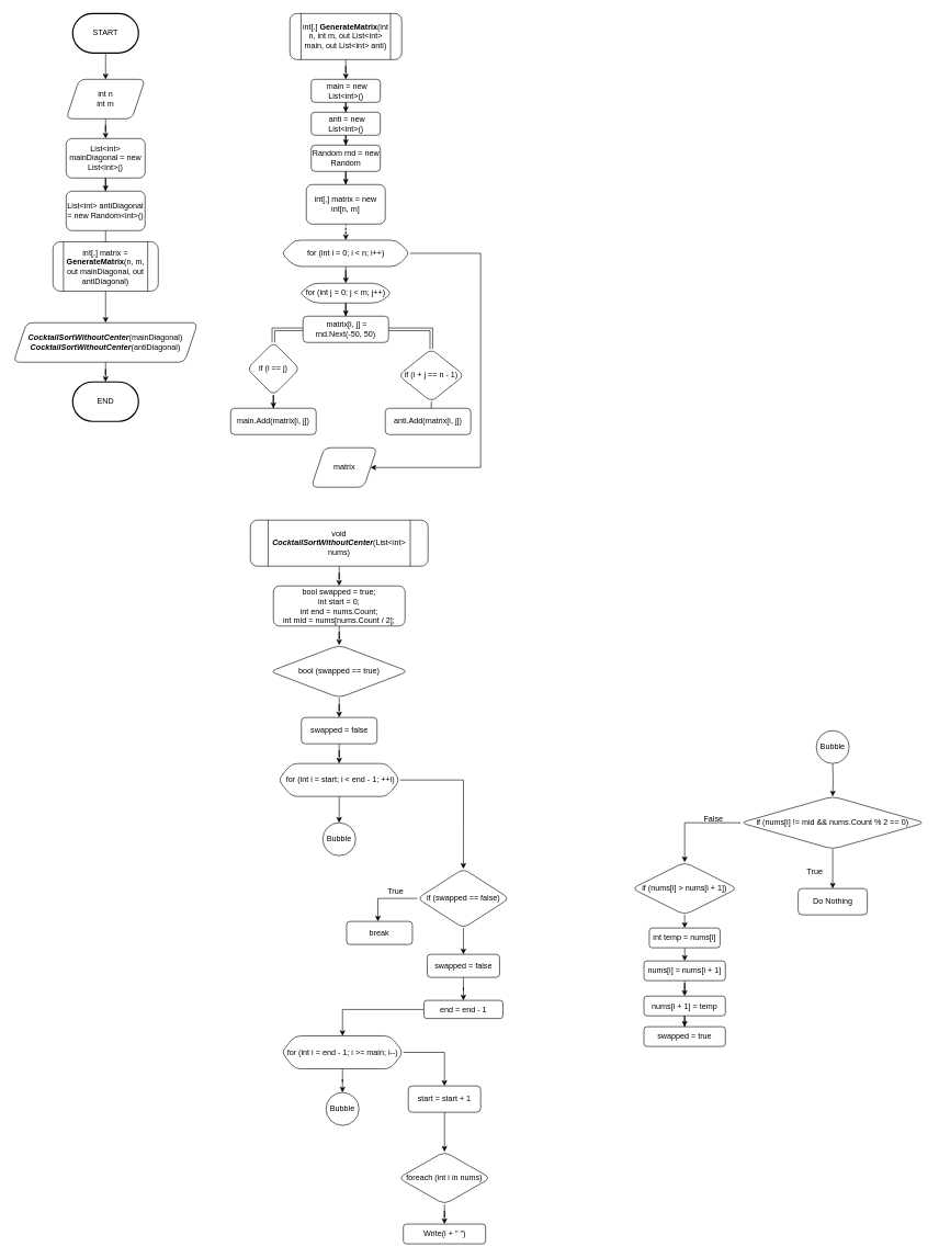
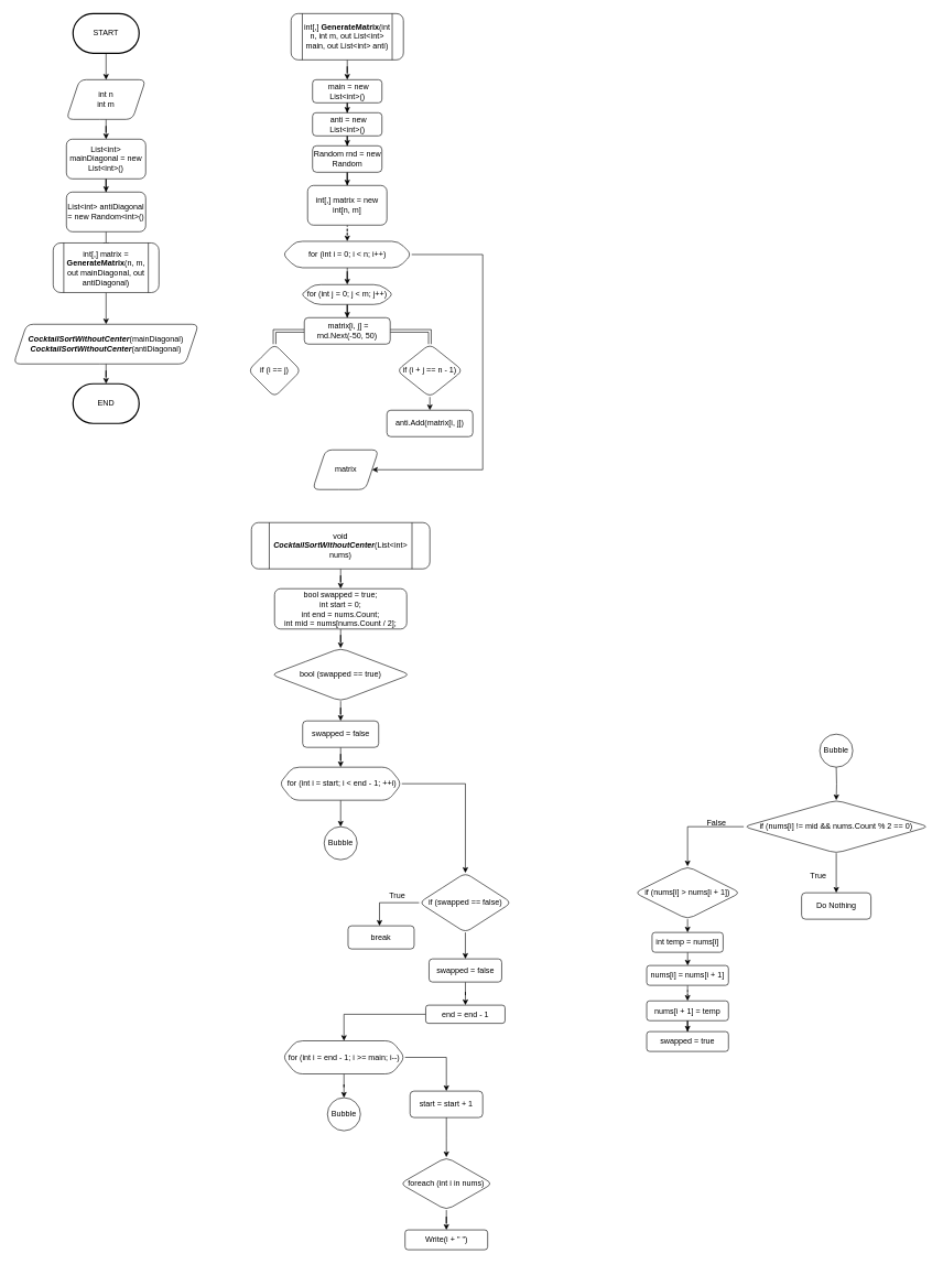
  <mxCell id="0" />
  <mxCell id="1" parent="0" />
  <mxCell id="2" value="" style="edgeStyle=orthogonalEdgeStyle;rounded=0;orthogonalLoop=1;jettySize=auto;html=1;" edge="1" parent="1" source="3" target="5"><mxGeometry relative="1" as="geometry" /></mxCell>
  <mxCell id="3" value="START" style="strokeWidth=2;html=1;shape=mxgraph.flowchart.terminator;whiteSpace=wrap;" vertex="1" parent="1"><mxGeometry x="110" y="20" width="100" height="60" as="geometry" /></mxCell>
  <mxCell id="4" value="" style="edgeStyle=orthogonalEdgeStyle;rounded=0;orthogonalLoop=1;jettySize=auto;html=1;" edge="1" parent="1" source="5" target="7"><mxGeometry relative="1" as="geometry" /></mxCell>
  <mxCell id="5" value="int n&lt;br&gt;int m" style="shape=parallelogram;perimeter=parallelogramPerimeter;whiteSpace=wrap;html=1;fixedSize=1;rounded=1;" vertex="1" parent="1"><mxGeometry x="100" y="120" width="120" height="60" as="geometry" /></mxCell>
  <mxCell id="6" value="" style="edgeStyle=orthogonalEdgeStyle;rounded=0;orthogonalLoop=1;jettySize=auto;html=1;" edge="1" parent="1" source="7" target="9"><mxGeometry relative="1" as="geometry" /></mxCell>
  <mxCell id="7" value="List&amp;lt;int&amp;gt; mainDiagonal = new List&amp;lt;int&amp;gt;()" style="rounded=1;whiteSpace=wrap;html=1;" vertex="1" parent="1"><mxGeometry x="100" y="210" width="120" height="60" as="geometry" /></mxCell>
  <mxCell id="8" value="" style="edgeStyle=orthogonalEdgeStyle;rounded=0;orthogonalLoop=1;jettySize=auto;html=1;" edge="1" parent="1" source="9"><mxGeometry relative="1" as="geometry"><mxPoint x="160" y="375" as="targetPoint" /></mxGeometry></mxCell>
  <mxCell id="9" value="&lt;span&gt;List&amp;lt;int&amp;gt; antiDiagonal = new Random&amp;lt;int&amp;gt;()&lt;/span&gt;" style="whiteSpace=wrap;html=1;rounded=1;" vertex="1" parent="1"><mxGeometry x="100" y="290" width="120" height="60" as="geometry" /></mxCell>
  <mxCell id="10" value="" style="edgeStyle=orthogonalEdgeStyle;rounded=0;orthogonalLoop=1;jettySize=auto;html=1;" edge="1" parent="1" source="11" target="85"><mxGeometry relative="1" as="geometry" /></mxCell>
  <mxCell id="11" value="int[,] matrix = &lt;b&gt;GenerateMatrix&lt;/b&gt;(n, m, out mainDiagonal, out antiDiagonal)" style="shape=process;whiteSpace=wrap;html=1;backgroundOutline=1;rounded=1;" vertex="1" parent="1"><mxGeometry x="80" y="367" width="160" height="75" as="geometry" /></mxCell>
  <mxCell id="12" value="" style="edgeStyle=orthogonalEdgeStyle;rounded=0;orthogonalLoop=1;jettySize=auto;html=1;" edge="1" parent="1" source="13" target="15"><mxGeometry relative="1" as="geometry" /></mxCell>
  <mxCell id="13" value="int[,] &lt;b&gt;GenerateMatrix&lt;/b&gt;(int n, int m, out List&amp;lt;int&amp;gt; main, out List&amp;lt;int&amp;gt; anti)" style="shape=process;whiteSpace=wrap;html=1;backgroundOutline=1;rounded=1;" vertex="1" parent="1"><mxGeometry x="440" y="20" width="170" height="70" as="geometry" /></mxCell>
  <mxCell id="14" value="" style="edgeStyle=orthogonalEdgeStyle;rounded=0;orthogonalLoop=1;jettySize=auto;html=1;" edge="1" parent="1" source="15" target="17"><mxGeometry relative="1" as="geometry" /></mxCell>
  <mxCell id="15" value="&amp;nbsp;main = new List&amp;lt;int&amp;gt;()" style="whiteSpace=wrap;html=1;rounded=1;" vertex="1" parent="1"><mxGeometry x="472.5" y="120" width="105" height="35" as="geometry" /></mxCell>
  <mxCell id="16" value="" style="edgeStyle=orthogonalEdgeStyle;rounded=0;orthogonalLoop=1;jettySize=auto;html=1;" edge="1" parent="1" source="17" target="19"><mxGeometry relative="1" as="geometry" /></mxCell>
  <mxCell id="17" value="&amp;nbsp;anti = new List&amp;lt;int&amp;gt;()" style="whiteSpace=wrap;html=1;rounded=1;" vertex="1" parent="1"><mxGeometry x="472.5" y="170" width="105" height="35" as="geometry" /></mxCell>
  <mxCell id="18" value="" style="edgeStyle=orthogonalEdgeStyle;rounded=0;orthogonalLoop=1;jettySize=auto;html=1;" edge="1" parent="1" source="19" target="21"><mxGeometry relative="1" as="geometry" /></mxCell>
  <mxCell id="19" value="Random rnd = new Random" style="whiteSpace=wrap;html=1;rounded=1;" vertex="1" parent="1"><mxGeometry x="472.5" y="220" width="105" height="40" as="geometry" /></mxCell>
  <mxCell id="20" value="" style="edgeStyle=orthogonalEdgeStyle;rounded=0;orthogonalLoop=1;jettySize=auto;html=1;dashed=1;" edge="1" parent="1" source="21" target="24"><mxGeometry relative="1" as="geometry" /></mxCell>
  <mxCell id="21" value="int[,] matrix = new int[n, m]" style="whiteSpace=wrap;html=1;rounded=1;" vertex="1" parent="1"><mxGeometry x="465" y="280" width="120" height="60" as="geometry" /></mxCell>
  <mxCell id="22" value="" style="edgeStyle=orthogonalEdgeStyle;rounded=0;orthogonalLoop=1;jettySize=auto;html=1;" edge="1" parent="1" source="24" target="26"><mxGeometry relative="1" as="geometry" /></mxCell>
  <mxCell id="23" style="edgeStyle=orthogonalEdgeStyle;rounded=0;orthogonalLoop=1;jettySize=auto;html=1;entryX=1;entryY=0.5;entryDx=0;entryDy=0;" edge="1" parent="1" source="24" target="36"><mxGeometry relative="1" as="geometry"><mxPoint x="530" y="740" as="targetPoint" /><Array as="points"><mxPoint x="730" y="385" /><mxPoint x="730" y="710" /></Array></mxGeometry></mxCell>
  <mxCell id="24" value="for (int i = 0; i &amp;lt; n; i++)" style="shape=hexagon;perimeter=hexagonPerimeter2;whiteSpace=wrap;html=1;fixedSize=1;rounded=1;" vertex="1" parent="1"><mxGeometry x="427.5" y="364.5" width="195" height="40" as="geometry" /></mxCell>
  <mxCell id="25" value="" style="edgeStyle=orthogonalEdgeStyle;rounded=0;orthogonalLoop=1;jettySize=auto;html=1;" edge="1" parent="1" source="26" target="29"><mxGeometry relative="1" as="geometry" /></mxCell>
  <mxCell id="26" value="for (int j = 0; j &amp;lt; m; j++)" style="shape=hexagon;perimeter=hexagonPerimeter2;whiteSpace=wrap;html=1;fixedSize=1;rounded=1;" vertex="1" parent="1"><mxGeometry x="455" y="430" width="140" height="30" as="geometry" /></mxCell>
  <mxCell id="27" style="edgeStyle=orthogonalEdgeStyle;rounded=0;orthogonalLoop=1;jettySize=auto;html=1;entryX=0.5;entryY=0;entryDx=0;entryDy=0;shape=link;" edge="1" parent="1" source="29" target="31"><mxGeometry relative="1" as="geometry" /></mxCell>
  <mxCell id="28" style="edgeStyle=orthogonalEdgeStyle;rounded=0;orthogonalLoop=1;jettySize=auto;html=1;entryX=0.5;entryY=0;entryDx=0;entryDy=0;shape=link;" edge="1" parent="1" source="29" target="34"><mxGeometry relative="1" as="geometry" /></mxCell>
  <mxCell id="29" value="&amp;nbsp;matrix[i, j] = rnd.Next(-50, 50)" style="whiteSpace=wrap;html=1;rounded=1;" vertex="1" parent="1"><mxGeometry x="460" y="480" width="130" height="40" as="geometry" /></mxCell>
- <mxCell id="30" value="" style="edgeStyle=orthogonalEdgeStyle;rounded=0;orthogonalLoop=1;jettySize=auto;html=1;" edge="1" parent="1" source="31" target="32"><mxGeometry relative="1" as="geometry" /></mxCell>
  <mxCell id="31" value="if (i == j)" style="rhombus;whiteSpace=wrap;html=1;rounded=1;" vertex="1" parent="1"><mxGeometry x="375" y="520" width="80" height="80" as="geometry" /></mxCell>
- <mxCell id="32" value="main.Add(matrix[i, j])" style="whiteSpace=wrap;html=1;rounded=1;" vertex="1" parent="1"><mxGeometry x="350" y="620" width="130" height="40" as="geometry" /></mxCell>
  <mxCell id="33" value="" style="edgeStyle=orthogonalEdgeStyle;rounded=0;orthogonalLoop=1;jettySize=auto;html=1;" edge="1" parent="1" source="34"><mxGeometry relative="1" as="geometry"><mxPoint x="650" y="620" as="targetPoint" /></mxGeometry></mxCell>
- <mxCell id="34" value="if (i + j == n - 1)" style="rhombus;whiteSpace=wrap;html=1;rounded=1;" vertex="1" parent="1"><mxGeometry x="605" y="530" width="100" height="80" as="geometry" /></mxCell>
+ <mxCell id="34" value="if (i + j == n - 1)" style="rhombus;whiteSpace=wrap;html=1;rounded=1;" vertex="1" parent="1"><mxGeometry x="600" y="520" width="100" height="80" as="geometry" /></mxCell>
  <mxCell id="35" value="anti.Add(matrix[i, j])" style="whiteSpace=wrap;html=1;rounded=1;" vertex="1" parent="1"><mxGeometry x="585" y="620" width="130" height="40" as="geometry" /></mxCell>
  <mxCell id="36" value="matrix" style="shape=parallelogram;perimeter=parallelogramPerimeter;whiteSpace=wrap;html=1;fixedSize=1;rounded=1;" vertex="1" parent="1"><mxGeometry x="472.5" y="680" width="100" height="60" as="geometry" /></mxCell>
  <mxCell id="37" value="" style="edgeStyle=orthogonalEdgeStyle;rounded=0;orthogonalLoop=1;jettySize=auto;html=1;" edge="1" parent="1" source="38" target="40"><mxGeometry relative="1" as="geometry" /></mxCell>
  <mxCell id="38" value="void &lt;b&gt;&lt;i&gt;CocktailSortWithoutCenter&lt;/i&gt;&lt;/b&gt;(List&amp;lt;int&amp;gt; nums)" style="shape=process;whiteSpace=wrap;html=1;backgroundOutline=1;rounded=1;" vertex="1" parent="1"><mxGeometry x="380" y="790" width="270" height="70" as="geometry" /></mxCell>
  <mxCell id="39" value="" style="edgeStyle=orthogonalEdgeStyle;rounded=0;orthogonalLoop=1;jettySize=auto;html=1;" edge="1" parent="1" source="40" target="42"><mxGeometry relative="1" as="geometry" /></mxCell>
  <mxCell id="40" value="&lt;div&gt;bool swapped = true;&lt;/div&gt;&lt;div&gt;int start = 0;&lt;/div&gt;&lt;div&gt;int end = nums.Count;&lt;/div&gt;&lt;div&gt;int mid = nums[nums.Count / 2];&lt;/div&gt;" style="whiteSpace=wrap;html=1;rounded=1;" vertex="1" parent="1"><mxGeometry x="415" y="890" width="200" height="61" as="geometry" /></mxCell>
  <mxCell id="41" value="" style="edgeStyle=orthogonalEdgeStyle;rounded=0;orthogonalLoop=1;jettySize=auto;html=1;" edge="1" parent="1" source="42" target="44"><mxGeometry relative="1" as="geometry" /></mxCell>
  <mxCell id="42" value="bool (swapped == true)" style="rhombus;whiteSpace=wrap;html=1;rounded=1;" vertex="1" parent="1"><mxGeometry x="410" y="980" width="210" height="80" as="geometry" /></mxCell>
  <mxCell id="43" value="" style="edgeStyle=orthogonalEdgeStyle;rounded=0;orthogonalLoop=1;jettySize=auto;html=1;" edge="1" parent="1" source="44" target="47"><mxGeometry relative="1" as="geometry" /></mxCell>
  <mxCell id="44" value="swapped = false" style="whiteSpace=wrap;html=1;rounded=1;" vertex="1" parent="1"><mxGeometry x="457.5" y="1090" width="115" height="40" as="geometry" /></mxCell>
  <mxCell id="45" value="" style="edgeStyle=orthogonalEdgeStyle;rounded=0;orthogonalLoop=1;jettySize=auto;html=1;" edge="1" parent="1" source="47" target="74"><mxGeometry relative="1" as="geometry" /></mxCell>
  <mxCell id="46" style="edgeStyle=orthogonalEdgeStyle;rounded=0;orthogonalLoop=1;jettySize=auto;html=1;entryX=0.5;entryY=0;entryDx=0;entryDy=0;" edge="1" parent="1" source="47" target="65"><mxGeometry relative="1" as="geometry" /></mxCell>
  <mxCell id="47" value="&amp;nbsp;for (int i = start; i &amp;lt; end - 1; ++i)" style="shape=hexagon;perimeter=hexagonPerimeter2;whiteSpace=wrap;html=1;fixedSize=1;rounded=1;" vertex="1" parent="1"><mxGeometry x="422.5" y="1160" width="185" height="50" as="geometry" /></mxCell>
  <mxCell id="48" value="" style="edgeStyle=orthogonalEdgeStyle;rounded=0;orthogonalLoop=1;jettySize=auto;html=1;" edge="1" parent="1" source="50" target="51"><mxGeometry relative="1" as="geometry" /></mxCell>
  <mxCell id="49" style="edgeStyle=orthogonalEdgeStyle;rounded=0;orthogonalLoop=1;jettySize=auto;html=1;" edge="1" parent="1" source="50" target="53"><mxGeometry relative="1" as="geometry"><mxPoint x="1100" y="1420" as="targetPoint" /></mxGeometry></mxCell>
  <mxCell id="50" value="if (nums[i] != mid &amp;amp;&amp;amp; nums.Count % 2 == 0)" style="rhombus;whiteSpace=wrap;html=1;rounded=1;" vertex="1" parent="1"><mxGeometry x="1125" y="1210" width="280" height="80" as="geometry" /></mxCell>
  <mxCell id="51" value="Do Nothing" style="whiteSpace=wrap;html=1;rounded=1;" vertex="1" parent="1"><mxGeometry x="1212.5" y="1350" width="105" height="40" as="geometry" /></mxCell>
  <mxCell id="52" value="" style="edgeStyle=orthogonalEdgeStyle;rounded=0;orthogonalLoop=1;jettySize=auto;html=1;" edge="1" parent="1" source="53" target="57"><mxGeometry relative="1" as="geometry" /></mxCell>
  <mxCell id="53" value="if (nums[i] &amp;gt; nums[i + 1])" style="rhombus;whiteSpace=wrap;html=1;rounded=1;" vertex="1" parent="1"><mxGeometry x="960" y="1310" width="160" height="80" as="geometry" /></mxCell>
  <mxCell id="54" value="False" style="text;html=1;strokeColor=none;fillColor=none;align=center;verticalAlign=middle;whiteSpace=wrap;rounded=0;" vertex="1" parent="1"><mxGeometry x="1054" y="1230" width="60" height="30" as="geometry" /></mxCell>
  <mxCell id="55" value="True" style="text;html=1;strokeColor=none;fillColor=none;align=center;verticalAlign=middle;whiteSpace=wrap;rounded=0;" vertex="1" parent="1"><mxGeometry x="1207.5" y="1310" width="60" height="30" as="geometry" /></mxCell>
  <mxCell id="56" value="" style="edgeStyle=orthogonalEdgeStyle;rounded=0;orthogonalLoop=1;jettySize=auto;html=1;" edge="1" parent="1" source="57" target="59"><mxGeometry relative="1" as="geometry" /></mxCell>
  <mxCell id="57" value="int temp = nums[i]" style="rounded=1;whiteSpace=wrap;html=1;" vertex="1" parent="1"><mxGeometry x="986.25" y="1410" width="107.5" height="30" as="geometry" /></mxCell>
- <mxCell id="58" value="" style="edgeStyle=orthogonalEdgeStyle;rounded=0;orthogonalLoop=1;jettySize=auto;html=1;" edge="1" parent="1" source="59" target="61"><mxGeometry relative="1" as="geometry" /></mxCell>
+ <mxCell id="58" value="" style="edgeStyle=orthogonalEdgeStyle;rounded=0;orthogonalLoop=1;jettySize=auto;html=1;dashed=1;" edge="1" parent="1" source="59" target="61"><mxGeometry relative="1" as="geometry" /></mxCell>
  <mxCell id="59" value="nums[i] = nums[i + 1]" style="rounded=1;whiteSpace=wrap;html=1;" vertex="1" parent="1"><mxGeometry x="978.13" y="1460" width="123.75" height="30" as="geometry" /></mxCell>
  <mxCell id="60" value="" style="edgeStyle=orthogonalEdgeStyle;rounded=0;orthogonalLoop=1;jettySize=auto;html=1;" edge="1" parent="1" source="61" target="62"><mxGeometry relative="1" as="geometry" /></mxCell>
  <mxCell id="61" value="nums[i + 1] = temp" style="rounded=1;whiteSpace=wrap;html=1;" vertex="1" parent="1"><mxGeometry x="978.13" y="1513.5" width="123.75" height="30" as="geometry" /></mxCell>
  <mxCell id="62" value="swapped = true" style="rounded=1;whiteSpace=wrap;html=1;" vertex="1" parent="1"><mxGeometry x="978.13" y="1560" width="123.75" height="30" as="geometry" /></mxCell>
  <mxCell id="63" value="" style="edgeStyle=orthogonalEdgeStyle;rounded=0;orthogonalLoop=1;jettySize=auto;html=1;" edge="1" parent="1" source="65" target="66"><mxGeometry relative="1" as="geometry"><Array as="points"><mxPoint x="573.75" y="1365" /><mxPoint x="573.75" y="1430" /></Array></mxGeometry></mxCell>
  <mxCell id="64" value="" style="edgeStyle=orthogonalEdgeStyle;rounded=0;orthogonalLoop=1;jettySize=auto;html=1;" edge="1" parent="1" source="65" target="69"><mxGeometry relative="1" as="geometry" /></mxCell>
  <mxCell id="65" value="if (swapped == false)" style="rhombus;whiteSpace=wrap;html=1;rounded=1;" vertex="1" parent="1"><mxGeometry x="633.75" y="1320" width="140" height="90" as="geometry" /></mxCell>
  <mxCell id="66" value="break" style="whiteSpace=wrap;html=1;rounded=1;" vertex="1" parent="1"><mxGeometry x="526.25" y="1400" width="100" height="35" as="geometry" /></mxCell>
  <mxCell id="67" value="True" style="text;html=1;strokeColor=none;fillColor=none;align=center;verticalAlign=middle;whiteSpace=wrap;rounded=0;" vertex="1" parent="1"><mxGeometry x="571.25" y="1340" width="60" height="30" as="geometry" /></mxCell>
  <mxCell id="68" value="" style="edgeStyle=orthogonalEdgeStyle;rounded=0;orthogonalLoop=1;jettySize=auto;html=1;" edge="1" parent="1" source="69" target="71"><mxGeometry relative="1" as="geometry" /></mxCell>
  <mxCell id="69" value="swapped = false" style="whiteSpace=wrap;html=1;rounded=1;" vertex="1" parent="1"><mxGeometry x="648.75" y="1450" width="110" height="35" as="geometry" /></mxCell>
  <mxCell id="70" style="edgeStyle=orthogonalEdgeStyle;rounded=0;orthogonalLoop=1;jettySize=auto;html=1;entryX=0.5;entryY=0;entryDx=0;entryDy=0;" edge="1" parent="1" source="71" target="77"><mxGeometry relative="1" as="geometry" /></mxCell>
  <mxCell id="71" value="end = end - 1" style="whiteSpace=wrap;html=1;rounded=1;" vertex="1" parent="1"><mxGeometry x="643.75" y="1520" width="120" height="27.5" as="geometry" /></mxCell>
  <mxCell id="72" value="" style="edgeStyle=orthogonalEdgeStyle;rounded=0;orthogonalLoop=1;jettySize=auto;html=1;" edge="1" parent="1" target="50"><mxGeometry relative="1" as="geometry"><mxPoint x="1265" y="1160" as="sourcePoint" /></mxGeometry></mxCell>
  <mxCell id="73" value="Bubble" style="ellipse;whiteSpace=wrap;html=1;aspect=fixed;rounded=1;" vertex="1" parent="1"><mxGeometry x="1240" y="1110" width="50" height="50" as="geometry" /></mxCell>
  <mxCell id="74" value="Bubble" style="ellipse;whiteSpace=wrap;html=1;aspect=fixed;rounded=1;" vertex="1" parent="1"><mxGeometry x="490" y="1250" width="50" height="50" as="geometry" /></mxCell>
  <mxCell id="75" value="" style="edgeStyle=orthogonalEdgeStyle;rounded=0;orthogonalLoop=1;jettySize=auto;html=1;" edge="1" parent="1" source="77" target="78"><mxGeometry relative="1" as="geometry" /></mxCell>
  <mxCell id="76" style="edgeStyle=orthogonalEdgeStyle;rounded=0;orthogonalLoop=1;jettySize=auto;html=1;" edge="1" parent="1" source="77" target="80"><mxGeometry relative="1" as="geometry"><mxPoint x="680" y="1680" as="targetPoint" /></mxGeometry></mxCell>
  <mxCell id="77" value="for (int i = end - 1; i &amp;gt;= main; i--)" style="shape=hexagon;perimeter=hexagonPerimeter2;whiteSpace=wrap;html=1;fixedSize=1;rounded=1;" vertex="1" parent="1"><mxGeometry x="427.5" y="1574" width="185" height="50" as="geometry" /></mxCell>
  <mxCell id="78" value="Bubble" style="ellipse;whiteSpace=wrap;html=1;aspect=fixed;rounded=1;" vertex="1" parent="1"><mxGeometry x="495" y="1660" width="50" height="50" as="geometry" /></mxCell>
  <mxCell id="79" value="" style="edgeStyle=orthogonalEdgeStyle;rounded=0;orthogonalLoop=1;jettySize=auto;html=1;" edge="1" parent="1" source="80"><mxGeometry relative="1" as="geometry"><mxPoint x="675" y="1750" as="targetPoint" /></mxGeometry></mxCell>
  <mxCell id="80" value="start = start + 1" style="rounded=1;whiteSpace=wrap;html=1;" vertex="1" parent="1"><mxGeometry x="620" y="1650" width="110" height="40" as="geometry" /></mxCell>
  <mxCell id="81" value="" style="edgeStyle=orthogonalEdgeStyle;rounded=0;orthogonalLoop=1;jettySize=auto;html=1;" edge="1" parent="1" source="82" target="83"><mxGeometry relative="1" as="geometry" /></mxCell>
  <mxCell id="82" value="foreach (int i in nums)" style="rhombus;whiteSpace=wrap;html=1;rounded=1;" vertex="1" parent="1"><mxGeometry x="605" y="1750" width="140" height="80" as="geometry" /></mxCell>
  <mxCell id="83" value="Write(i + &quot; &quot;)" style="whiteSpace=wrap;html=1;rounded=1;" vertex="1" parent="1"><mxGeometry x="612.5" y="1860" width="125" height="30" as="geometry" /></mxCell>
  <mxCell id="84" value="" style="edgeStyle=orthogonalEdgeStyle;rounded=0;orthogonalLoop=1;jettySize=auto;html=1;" edge="1" parent="1" source="85" target="86"><mxGeometry relative="1" as="geometry" /></mxCell>
  <mxCell id="85" value="&lt;b&gt;&lt;i&gt;CocktailSortWithoutCenter&lt;/i&gt;&lt;/b&gt;(mainDiagonal)&lt;br&gt;&lt;b&gt;&lt;i&gt;CocktailSortWithoutCenter&lt;/i&gt;&lt;/b&gt;(antiDiagonal)" style="shape=parallelogram;perimeter=parallelogramPerimeter;whiteSpace=wrap;html=1;fixedSize=1;rounded=1;" vertex="1" parent="1"><mxGeometry x="20" y="490" width="280" height="60" as="geometry" /></mxCell>
  <mxCell id="86" value="END" style="strokeWidth=2;html=1;shape=mxgraph.flowchart.terminator;whiteSpace=wrap;" vertex="1" parent="1"><mxGeometry x="110" y="580" width="100" height="60" as="geometry" /></mxCell>
